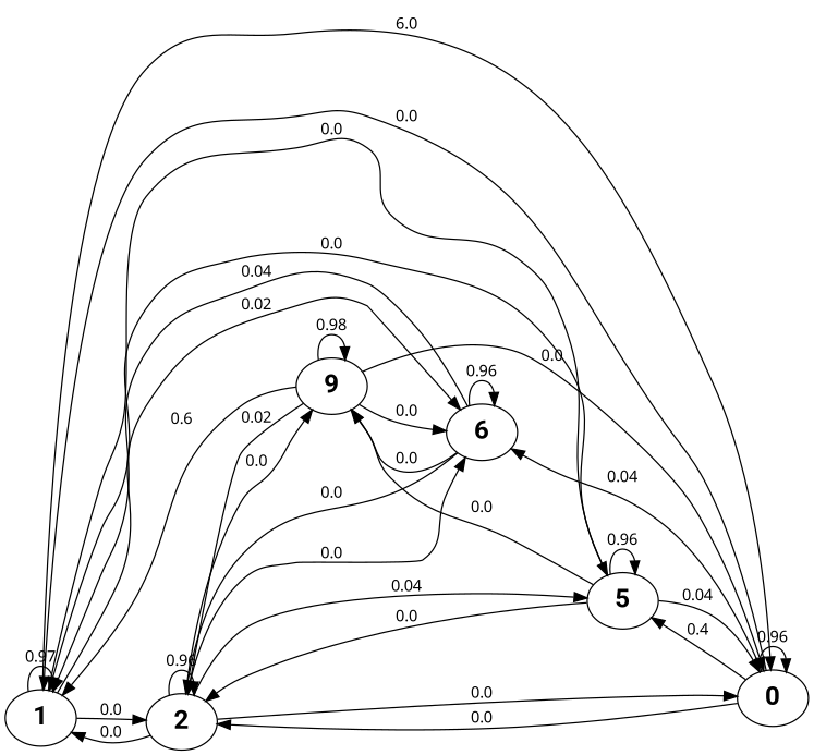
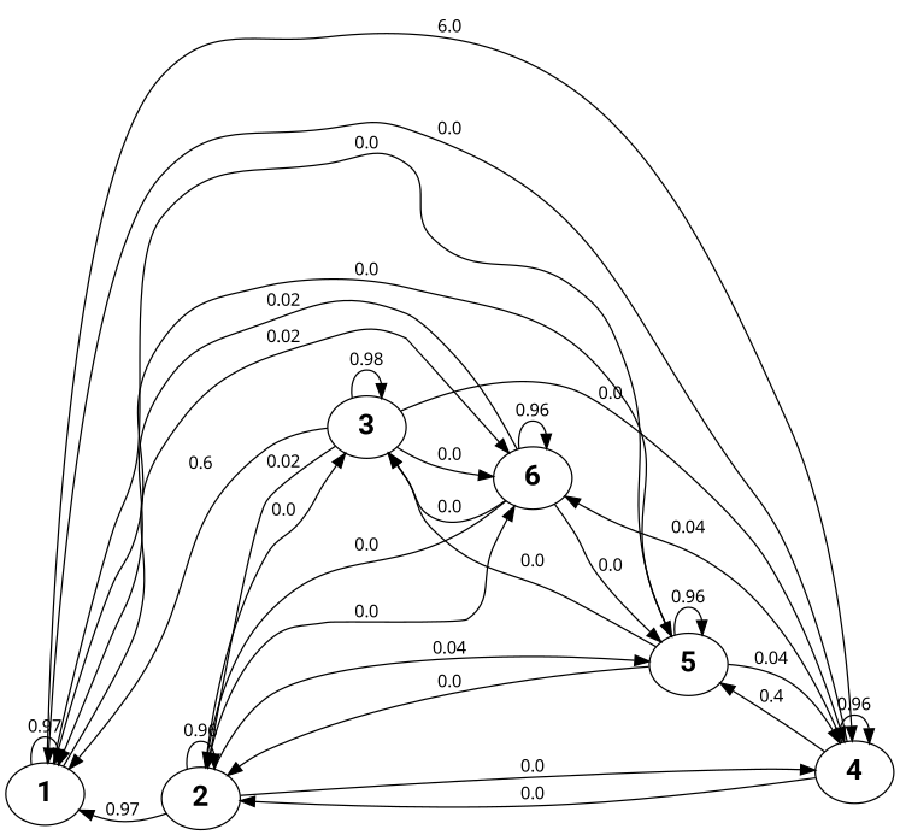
  digraph {
    rankdir=LR
    node [fontname="Roboto bold" fontsize=20]
    edge [fontname=Iosevka fontsize=12 weight=0.0]
    1
    2
-   4 [label=0]
+   4
    5
    6
-   3 [label=9]
+   3
    1 -> 1 [label=0.97 weight=0.97]
-   1 -> 2 [label=0.0]
    1 -> 4 [label=6.0]
    1 -> 5 [label=0.0]
    1 -> 6 [label=0.02]
-   2 -> 1 [label=0.0]
+   2 -> 1 [label=0.97]
    2 -> 2 [label=0.96 weight=0.96]
    2 -> 4 [label=0.0]
    2 -> 5 [label=0.04 weight=0.04]
    2 -> 6 [label=0.0]
    2 -> 3 [label=0.0]
    4 -> 1 [label=0.0]
    4 -> 2 [label=0.0]
    4 -> 4 [label=0.96 weight=0.96]
    4 -> 5 [label=0.4]
    4 -> 6 [label=0.04 weight=0.04]
    5 -> 1 [label=0.0]
    5 -> 2 [label=0.0]
    5 -> 4 [label=0.04 weight=0.04]
    5 -> 5 [label=0.96 weight=0.96]
    5 -> 3 [label=0.0]
-   6 -> 1 [label=0.04 weight=0.04]
+   6 -> 1 [label=0.02 weight=0.04]
    6 -> 2 [label=0.0]
+   6 -> 5 [label=0.0]
    6 -> 6 [label=0.96 weight=0.96]
    6 -> 3 [label=0.0]
    3 -> 1 [label=0.6]
    3 -> 2 [label=0.02 weight=0.02]
    3 -> 4 [label=0.0]
    3 -> 6 [label=0.0]
    3 -> 3 [label=0.98 weight=0.98]
  }
